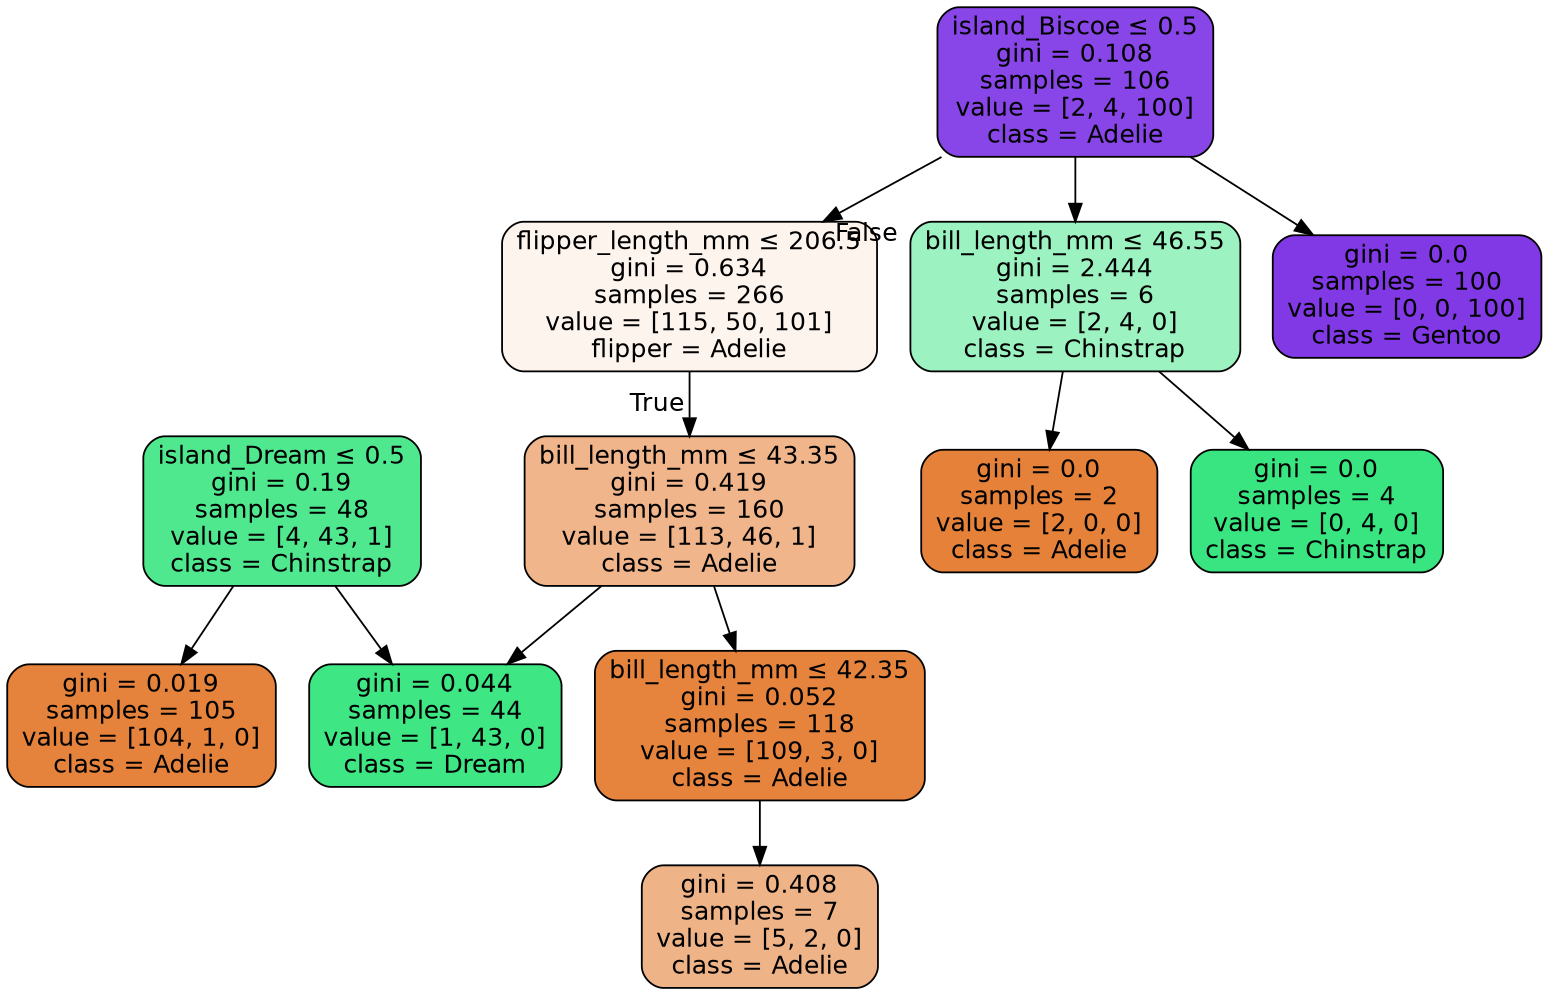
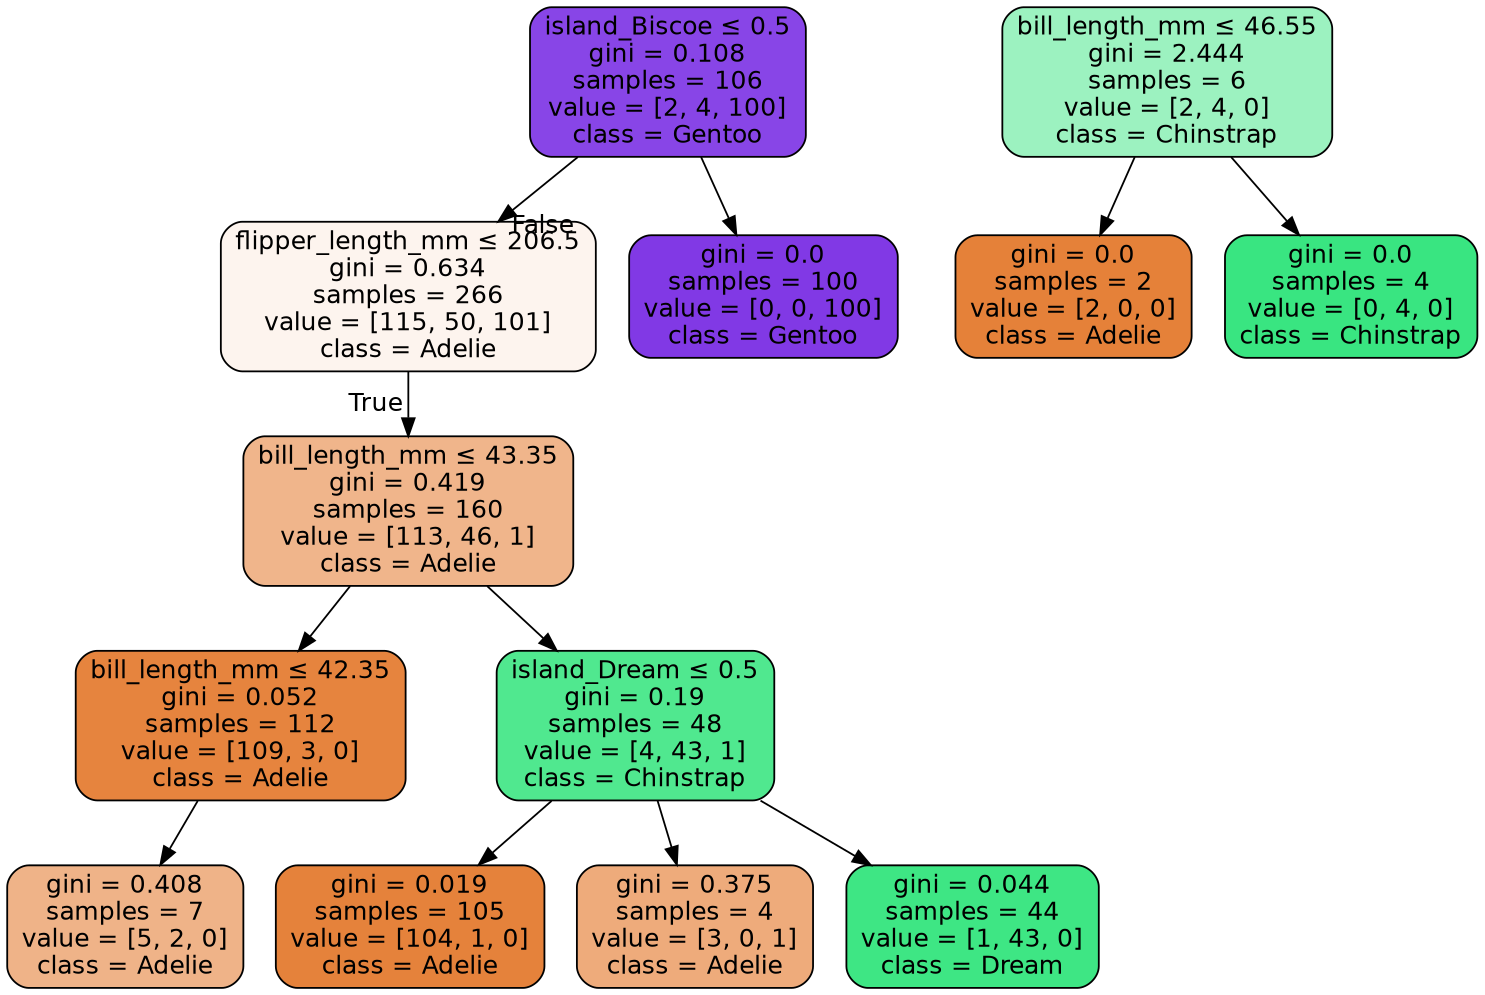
  digraph {
    node [color=black fontname=helvetica shape=box style="filled, rounded"]
    edge [fontname=helvetica]
-   n1 [fillcolor="#fdf4ee" label=<flipper_length_mm &le; 206.5<br/>gini = 0.634<br/>samples = 266<br/>value = [115, 50, 101]<br/>flipper = Adelie>]
+   n1 [fillcolor="#fdf4ee" label=<flipper_length_mm &le; 206.5<br/>gini = 0.634<br/>samples = 266<br/>value = [115, 50, 101]<br/>class = Adelie>]
    n2 [fillcolor="#f0b58b" label=<bill_length_mm &le; 43.35<br/>gini = 0.419<br/>samples = 160<br/>value = [113, 46, 1]<br/>class = Adelie>]
-   n3 [fillcolor="#e6843e" label=<bill_length_mm &le; 42.35<br/>gini = 0.052<br/>samples = 118<br/>value = [109, 3, 0]<br/>class = Adelie>]
+   n3 [fillcolor="#e6843e" label=<bill_length_mm &le; 42.35<br/>gini = 0.052<br/>samples = 112<br/>value = [109, 3, 0]<br/>class = Adelie>]
    n4 [fillcolor="#50e88f" label=<island_Dream &le; 0.5<br/>gini = 0.19<br/>samples = 48<br/>value = [4, 43, 1]<br/>class = Chinstrap>]
-   n5 [fillcolor="#8845e7" label=<island_Biscoe &le; 0.5<br/>gini = 0.108<br/>samples = 106<br/>value = [2, 4, 100]<br/>class = Adelie>]
+   n5 [fillcolor="#8845e7" label=<island_Biscoe &le; 0.5<br/>gini = 0.108<br/>samples = 106<br/>value = [2, 4, 100]<br/>class = Gentoo>]
    n6 [fillcolor="#9cf2c0" label=<bill_length_mm &le; 46.55<br/>gini = 2.444<br/>samples = 6<br/>value = [2, 4, 0]<br/>class = Chinstrap>]
    n7 [fillcolor="#8139e5" label=<gini = 0.0<br/>samples = 100<br/>value = [0, 0, 100]<br/>class = Gentoo>]
    n8 [fillcolor="#efb388" label=<gini = 0.408<br/>samples = 7<br/>value = [5, 2, 0]<br/>class = Adelie>]
    n9 [fillcolor="#e5823b" label=<gini = 0.019<br/>samples = 105<br/>value = [104, 1, 0]<br/>class = Adelie>]
+   n10 [fillcolor="#eeab7b" label=<gini = 0.375<br/>samples = 4<br/>value = [3, 0, 1]<br/>class = Adelie>]
    n11 [fillcolor="#3ee684" label=<gini = 0.044<br/>samples = 44<br/>value = [1, 43, 0]<br/>class = Dream>]
    n12 [fillcolor="#e58139" label=<gini = 0.0<br/>samples = 2<br/>value = [2, 0, 0]<br/>class = Adelie>]
    n13 [fillcolor="#39e581" label=<gini = 0.0<br/>samples = 4<br/>value = [0, 4, 0]<br/>class = Chinstrap>]
    n1 -> n2 [headlabel=True labelangle=45 labeldistance=2.5]
    n2 -> n3
-   n2 -> n11
+   n2 -> n4
    n3 -> n8
    n4 -> n9
+   n4 -> n10
    n4 -> n11
    n5 -> n1 [headlabel=False labelangle=-45 labeldistance=2.5]
-   n5 -> n6
    n5 -> n7
    n6 -> n12
    n6 -> n13
  }
